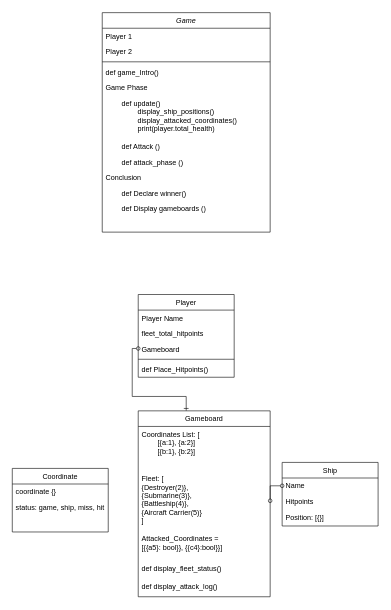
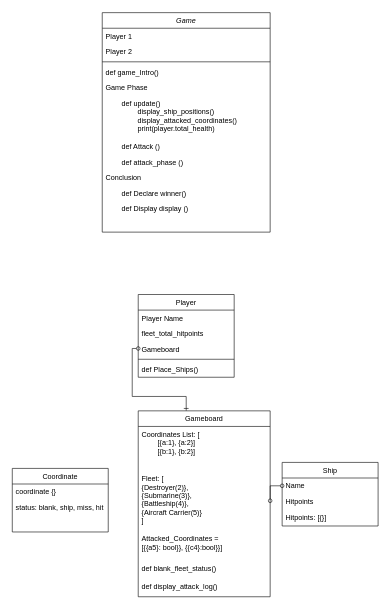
  <mxCell id="0" />
  <mxCell id="1" parent="0" />
  <mxCell id="2" value="Game" style="swimlane;fontStyle=2;align=center;verticalAlign=top;childLayout=stackLayout;horizontal=1;startSize=26;horizontalStack=0;resizeParent=1;resizeLast=0;collapsible=1;marginBottom=0;rounded=0;shadow=0;strokeWidth=1;" parent="1" vertex="1"><mxGeometry x="170" y="20" width="280" height="366" as="geometry"><mxRectangle x="230" y="140" width="160" height="26" as="alternateBounds" /></mxGeometry></mxCell>
  <mxCell id="3" value="Player 1    " style="text;align=left;verticalAlign=top;spacingLeft=4;spacingRight=4;overflow=hidden;rotatable=0;points=[[0,0.5],[1,0.5]];portConstraint=eastwest;" parent="2" vertex="1"><mxGeometry y="26" width="280" height="26" as="geometry" /></mxCell>
  <mxCell id="4" value="Player 2" style="text;align=left;verticalAlign=top;spacingLeft=4;spacingRight=4;overflow=hidden;rotatable=0;points=[[0,0.5],[1,0.5]];portConstraint=eastwest;rounded=0;shadow=0;html=0;" parent="2" vertex="1"><mxGeometry y="52" width="280" height="26" as="geometry" /></mxCell>
  <mxCell id="5" value="" style="line;html=1;strokeWidth=1;align=left;verticalAlign=middle;spacingTop=-1;spacingLeft=3;spacingRight=3;rotatable=0;labelPosition=right;points=[];portConstraint=eastwest;" parent="2" vertex="1"><mxGeometry y="78" width="280" height="8" as="geometry" /></mxCell>
  <mxCell id="6" value="def game_Intro()                           &#10; " style="text;align=left;verticalAlign=top;spacingLeft=4;spacingRight=4;overflow=hidden;rotatable=0;points=[[0,0.5],[1,0.5]];portConstraint=eastwest;" parent="2" vertex="1"><mxGeometry y="86" width="280" height="26" as="geometry" /></mxCell>
  <mxCell id="7" value="Game Phase " style="text;align=left;verticalAlign=top;spacingLeft=4;spacingRight=4;overflow=hidden;rotatable=0;points=[[0,0.5],[1,0.5]];portConstraint=eastwest;" parent="2" vertex="1"><mxGeometry y="112" width="280" height="26" as="geometry" /></mxCell>
  <mxCell id="8" value="        def update()&#10;                display_ship_positions()&#10;                display_attacked_coordinates()&#10;                print(player.total_health) " style="text;align=left;verticalAlign=top;spacingLeft=4;spacingRight=4;overflow=hidden;rotatable=0;points=[[0,0.5],[1,0.5]];portConstraint=eastwest;" parent="2" vertex="1"><mxGeometry y="138" width="280" height="72" as="geometry" /></mxCell>
  <mxCell id="9" value="        def Attack ()&#10;" style="text;align=left;verticalAlign=top;spacingLeft=4;spacingRight=4;overflow=hidden;rotatable=0;points=[[0,0.5],[1,0.5]];portConstraint=eastwest;" parent="2" vertex="1"><mxGeometry y="210" width="280" height="26" as="geometry" /></mxCell>
  <mxCell id="10" value="        def attack_phase ()&#10;" style="text;align=left;verticalAlign=top;spacingLeft=4;spacingRight=4;overflow=hidden;rotatable=0;points=[[0,0.5],[1,0.5]];portConstraint=eastwest;" parent="2" vertex="1"><mxGeometry y="236" width="280" height="26" as="geometry" /></mxCell>
  <mxCell id="11" value="Conclusion" style="text;align=left;verticalAlign=top;spacingLeft=4;spacingRight=4;overflow=hidden;rotatable=0;points=[[0,0.5],[1,0.5]];portConstraint=eastwest;" parent="2" vertex="1"><mxGeometry y="262" width="280" height="26" as="geometry" /></mxCell>
  <mxCell id="12" value="        def Declare winner()    " style="text;align=left;verticalAlign=top;spacingLeft=4;spacingRight=4;overflow=hidden;rotatable=0;points=[[0,0.5],[1,0.5]];portConstraint=eastwest;" parent="2" vertex="1"><mxGeometry y="288" width="280" height="26" as="geometry" /></mxCell>
- <mxCell id="13" value="        def Display gameboards ()" style="text;align=left;verticalAlign=top;spacingLeft=4;spacingRight=4;overflow=hidden;rotatable=0;points=[[0,0.5],[1,0.5]];portConstraint=eastwest;" parent="2" vertex="1"><mxGeometry y="314" width="280" height="26" as="geometry" /></mxCell>
+ <mxCell id="13" value="        def Display display ()" style="text;align=left;verticalAlign=top;spacingLeft=4;spacingRight=4;overflow=hidden;rotatable=0;points=[[0,0.5],[1,0.5]];portConstraint=eastwest;" parent="2" vertex="1"><mxGeometry y="314" width="280" height="26" as="geometry" /></mxCell>
  <mxCell id="14" value="Player" style="swimlane;fontStyle=0;align=center;verticalAlign=top;childLayout=stackLayout;horizontal=1;startSize=26;horizontalStack=0;resizeParent=1;resizeLast=0;collapsible=1;marginBottom=0;rounded=0;shadow=0;strokeWidth=1;" parent="1" vertex="1"><mxGeometry x="230" y="490" width="160" height="138" as="geometry"><mxRectangle x="130" y="380" width="160" height="26" as="alternateBounds" /></mxGeometry></mxCell>
  <mxCell id="15" value="Player Name" style="text;align=left;verticalAlign=top;spacingLeft=4;spacingRight=4;overflow=hidden;rotatable=0;points=[[0,0.5],[1,0.5]];portConstraint=eastwest;" parent="14" vertex="1"><mxGeometry y="26" width="160" height="26" as="geometry" /></mxCell>
  <mxCell id="16" value="fleet_total_hitpoints" style="text;align=left;verticalAlign=top;spacingLeft=4;spacingRight=4;overflow=hidden;rotatable=0;points=[[0,0.5],[1,0.5]];portConstraint=eastwest;rounded=0;shadow=0;html=0;" parent="14" vertex="1"><mxGeometry y="52" width="160" height="26" as="geometry" /></mxCell>
  <mxCell id="17" value="Gameboard" style="text;align=left;verticalAlign=top;spacingLeft=4;spacingRight=4;overflow=hidden;rotatable=0;points=[[0,0.5],[1,0.5]];portConstraint=eastwest;rounded=0;shadow=0;html=0;" parent="14" vertex="1"><mxGeometry y="78" width="160" height="26" as="geometry" /></mxCell>
  <mxCell id="18" value="" style="line;html=1;strokeWidth=1;align=left;verticalAlign=middle;spacingTop=-1;spacingLeft=3;spacingRight=3;rotatable=0;labelPosition=right;points=[];portConstraint=eastwest;" parent="14" vertex="1"><mxGeometry y="104" width="160" height="8" as="geometry" /></mxCell>
- <mxCell id="19" value="def Place_Hitpoints()" style="text;align=left;verticalAlign=top;spacingLeft=4;spacingRight=4;overflow=hidden;rotatable=0;points=[[0,0.5],[1,0.5]];portConstraint=eastwest;" parent="14" vertex="1"><mxGeometry y="112" width="160" height="26" as="geometry" /></mxCell>
+ <mxCell id="19" value="def Place_Ships()" style="text;align=left;verticalAlign=top;spacingLeft=4;spacingRight=4;overflow=hidden;rotatable=0;points=[[0,0.5],[1,0.5]];portConstraint=eastwest;" parent="14" vertex="1"><mxGeometry y="112" width="160" height="26" as="geometry" /></mxCell>
  <mxCell id="20" value="Ship" style="swimlane;fontStyle=0;align=center;verticalAlign=top;childLayout=stackLayout;horizontal=1;startSize=26;horizontalStack=0;resizeParent=1;resizeLast=0;collapsible=1;marginBottom=0;rounded=0;shadow=0;strokeWidth=1;" parent="1" vertex="1"><mxGeometry x="470" y="770" width="160" height="106" as="geometry"><mxRectangle x="130" y="380" width="160" height="26" as="alternateBounds" /></mxGeometry></mxCell>
  <mxCell id="21" value="Name" style="text;align=left;verticalAlign=top;spacingLeft=4;spacingRight=4;overflow=hidden;rotatable=0;points=[[0,0.5],[1,0.5]];portConstraint=eastwest;" parent="20" vertex="1"><mxGeometry y="26" width="160" height="26" as="geometry" /></mxCell>
  <mxCell id="22" value="Hitpoints" style="text;align=left;verticalAlign=top;spacingLeft=4;spacingRight=4;overflow=hidden;rotatable=0;points=[[0,0.5],[1,0.5]];portConstraint=eastwest;rounded=0;shadow=0;html=0;" parent="20" vertex="1"><mxGeometry y="52" width="160" height="26" as="geometry" /></mxCell>
- <mxCell id="23" value="Position: [{}]" style="text;align=left;verticalAlign=top;spacingLeft=4;spacingRight=4;overflow=hidden;rotatable=0;points=[[0,0.5],[1,0.5]];portConstraint=eastwest;rounded=0;shadow=0;html=0;" parent="20" vertex="1"><mxGeometry y="78" width="160" height="26" as="geometry" /></mxCell>
+ <mxCell id="23" value="Hitpoints: [{}]" style="text;align=left;verticalAlign=top;spacingLeft=4;spacingRight=4;overflow=hidden;rotatable=0;points=[[0,0.5],[1,0.5]];portConstraint=eastwest;rounded=0;shadow=0;html=0;" parent="20" vertex="1"><mxGeometry y="78" width="160" height="26" as="geometry" /></mxCell>
  <mxCell id="24" value="" style="edgeStyle=orthogonalEdgeStyle;rounded=0;orthogonalLoop=1;jettySize=auto;html=1;startArrow=ERone;startFill=0;endArrow=oval;endFill=0;" parent="1" source="25" edge="1"><mxGeometry relative="1" as="geometry"><mxPoint x="230" y="580" as="targetPoint" /><Array as="points"><mxPoint x="310" y="660" /><mxPoint x="220" y="660" /><mxPoint x="220" y="580" /></Array></mxGeometry></mxCell>
  <mxCell id="25" value="Gameboard" style="swimlane;fontStyle=0;align=center;verticalAlign=top;childLayout=stackLayout;horizontal=1;startSize=26;horizontalStack=0;resizeParent=1;resizeLast=0;collapsible=1;marginBottom=0;rounded=0;shadow=0;strokeWidth=1;" parent="1" vertex="1"><mxGeometry x="230" y="684" width="220" height="310" as="geometry"><mxRectangle x="130" y="380" width="160" height="26" as="alternateBounds" /></mxGeometry></mxCell>
  <mxCell id="26" value="Coordinates List: [&#10;        [{a:1}, {a:2}]&#10;        [{b:1}, {b:2}]&#10;" style="text;align=left;verticalAlign=top;spacingLeft=4;spacingRight=4;overflow=hidden;rotatable=0;points=[[0,0.5],[1,0.5]];portConstraint=eastwest;" parent="25" vertex="1"><mxGeometry y="26" width="220" height="74" as="geometry" /></mxCell>
  <mxCell id="27" value="Fleet: [&#10;{Destroyer(2)}, &#10;{Submarine(3)},&#10;{Battleship(4)},&#10;{Aircraft Carrier(5)} &#10;]" style="text;align=left;verticalAlign=top;spacingLeft=4;spacingRight=4;overflow=hidden;rotatable=0;points=[[0,0.5],[1,0.5]];portConstraint=eastwest;" parent="25" vertex="1"><mxGeometry y="100" width="220" height="100" as="geometry" /></mxCell>
  <mxCell id="28" value="Attacked_Coordinates =&#10;[{{a5}: bool}}, {{c4}:bool}}]" style="text;align=left;verticalAlign=top;spacingLeft=4;spacingRight=4;overflow=hidden;rotatable=0;points=[[0,0.5],[1,0.5]];portConstraint=eastwest;" parent="25" vertex="1"><mxGeometry y="200" width="220" height="50" as="geometry" /></mxCell>
- <mxCell id="29" value="def display_fleet_status()" style="text;align=left;verticalAlign=top;spacingLeft=4;spacingRight=4;overflow=hidden;rotatable=0;points=[[0,0.5],[1,0.5]];portConstraint=eastwest;" parent="25" vertex="1"><mxGeometry y="250" width="220" height="30" as="geometry" /></mxCell>
+ <mxCell id="29" value="def blank_fleet_status()" style="text;align=left;verticalAlign=top;spacingLeft=4;spacingRight=4;overflow=hidden;rotatable=0;points=[[0,0.5],[1,0.5]];portConstraint=eastwest;" parent="25" vertex="1"><mxGeometry y="250" width="220" height="30" as="geometry" /></mxCell>
  <mxCell id="30" value="def display_attack_log()" style="text;align=left;verticalAlign=top;spacingLeft=4;spacingRight=4;overflow=hidden;rotatable=0;points=[[0,0.5],[1,0.5]];portConstraint=eastwest;" parent="25" vertex="1"><mxGeometry y="280" width="220" height="30" as="geometry" /></mxCell>
  <mxCell id="31" value="" style="edgeStyle=orthogonalEdgeStyle;rounded=0;orthogonalLoop=1;jettySize=auto;html=1;startArrow=oval;startFill=0;endArrow=oval;endFill=0;" parent="1" source="21" target="27" edge="1"><mxGeometry relative="1" as="geometry" /></mxCell>
  <mxCell id="32" value="Coordinate" style="swimlane;fontStyle=0;align=center;verticalAlign=top;childLayout=stackLayout;horizontal=1;startSize=26;horizontalStack=0;resizeParent=1;resizeLast=0;collapsible=1;marginBottom=0;rounded=0;shadow=0;strokeWidth=1;" vertex="1" parent="1"><mxGeometry x="20" y="780" width="160" height="106" as="geometry"><mxRectangle x="130" y="380" width="160" height="26" as="alternateBounds" /></mxGeometry></mxCell>
  <mxCell id="33" value="coordinate {}" style="text;align=left;verticalAlign=top;spacingLeft=4;spacingRight=4;overflow=hidden;rotatable=0;points=[[0,0.5],[1,0.5]];portConstraint=eastwest;" vertex="1" parent="32"><mxGeometry y="26" width="160" height="26" as="geometry" /></mxCell>
- <mxCell id="34" value="status: game, ship, miss, hit" style="text;align=left;verticalAlign=top;spacingLeft=4;spacingRight=4;overflow=hidden;rotatable=0;points=[[0,0.5],[1,0.5]];portConstraint=eastwest;rounded=0;shadow=0;html=0;" vertex="1" parent="32"><mxGeometry y="52" width="160" height="26" as="geometry" /></mxCell>
+ <mxCell id="34" value="status: blank, ship, miss, hit" style="text;align=left;verticalAlign=top;spacingLeft=4;spacingRight=4;overflow=hidden;rotatable=0;points=[[0,0.5],[1,0.5]];portConstraint=eastwest;rounded=0;shadow=0;html=0;" vertex="1" parent="32"><mxGeometry y="52" width="160" height="26" as="geometry" /></mxCell>
